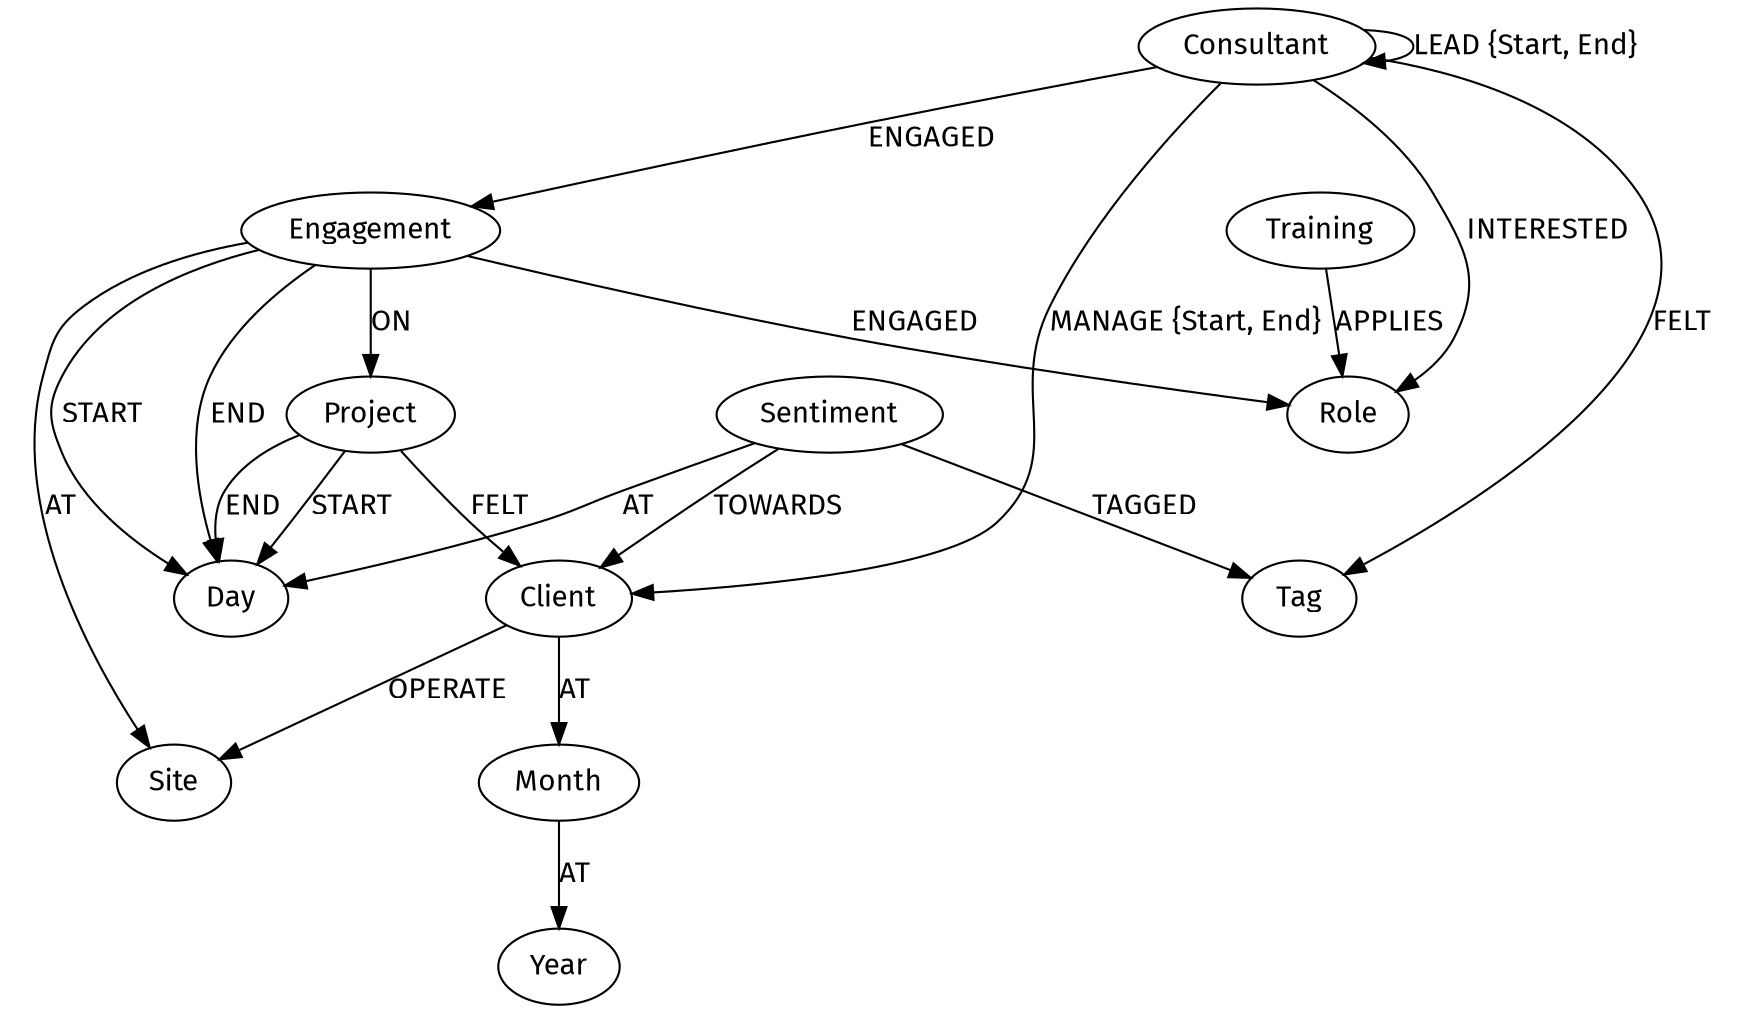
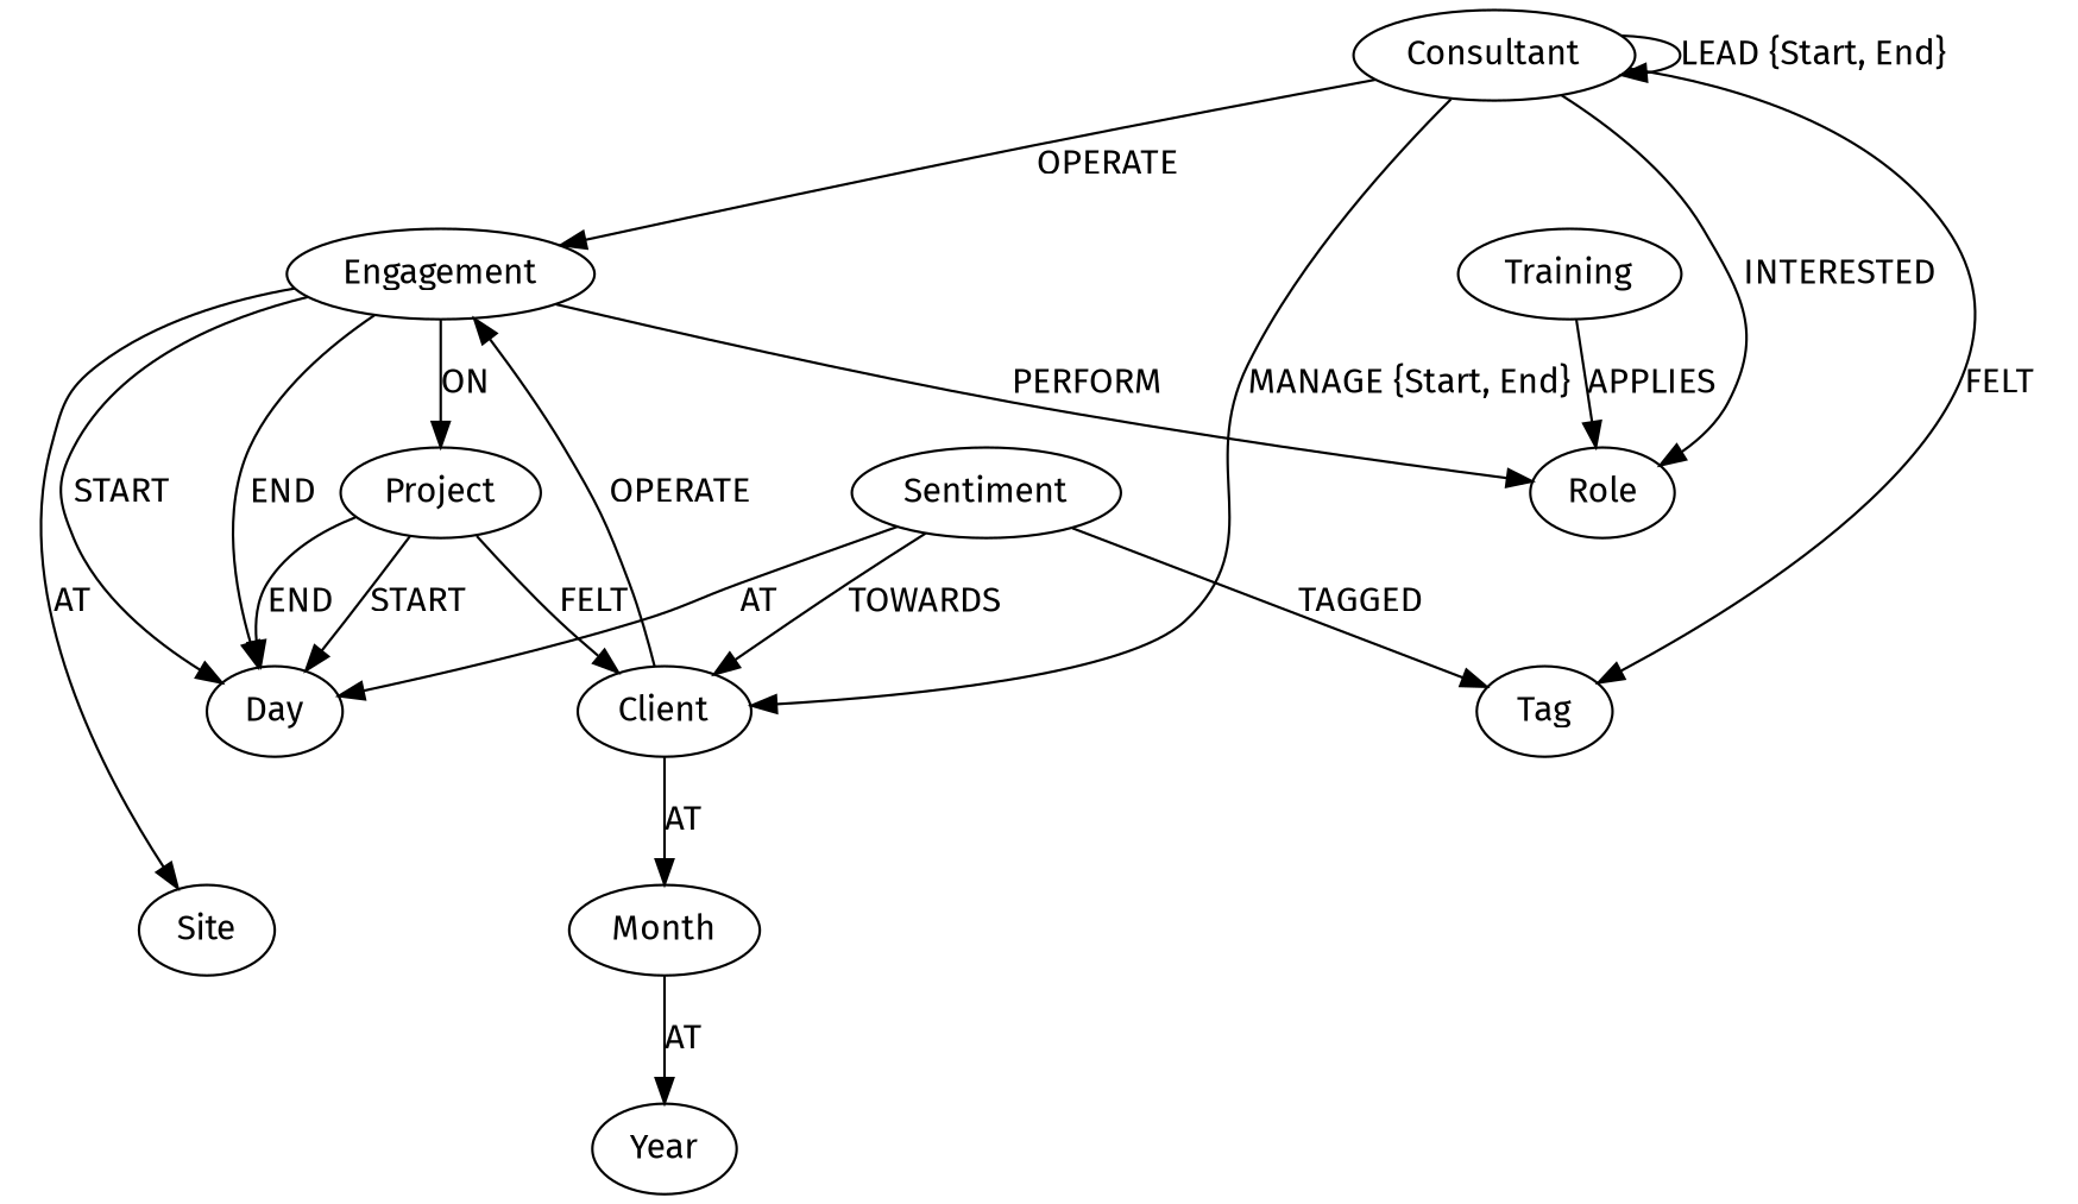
  digraph {
    fontname="Fira Sans"
    node [fontname="Fira Sans"]
    edge [fontname="Fira Sans"]
    Consultant
    Engagement
    Client
    Role
    Tag
    Project
    Site
    Day
    Month
    Sentiment
    Training
    Year
    Consultant -> Consultant [label="LEAD {Start, End}"]
-   Consultant -> Engagement [label=ENGAGED]
+   Consultant -> Engagement [label=OPERATE]
    Consultant -> Client [label="MANAGE {Start, End}"]
    Consultant -> Role [label=INTERESTED]
    Consultant -> Tag [label=FELT]
-   Engagement -> Role [label=ENGAGED]
+   Engagement -> Role [label=PERFORM]
    Engagement -> Project [label=ON]
    Engagement -> Site [label=AT]
    Engagement -> Day [label=START]
    Engagement -> Day [label=END]
-   Client -> Site [label=OPERATE]
+   Client -> Engagement [label=OPERATE]
    Client -> Month [label=AT]
    Project -> Client [label=FELT]
    Project -> Day [label=START]
    Project -> Day [label=END]
    Month -> Year [label=AT]
    Sentiment -> Client [label=TOWARDS]
    Sentiment -> Tag [label=TAGGED]
    Sentiment -> Day [label=AT]
    Training -> Role [label=APPLIES]
  }
